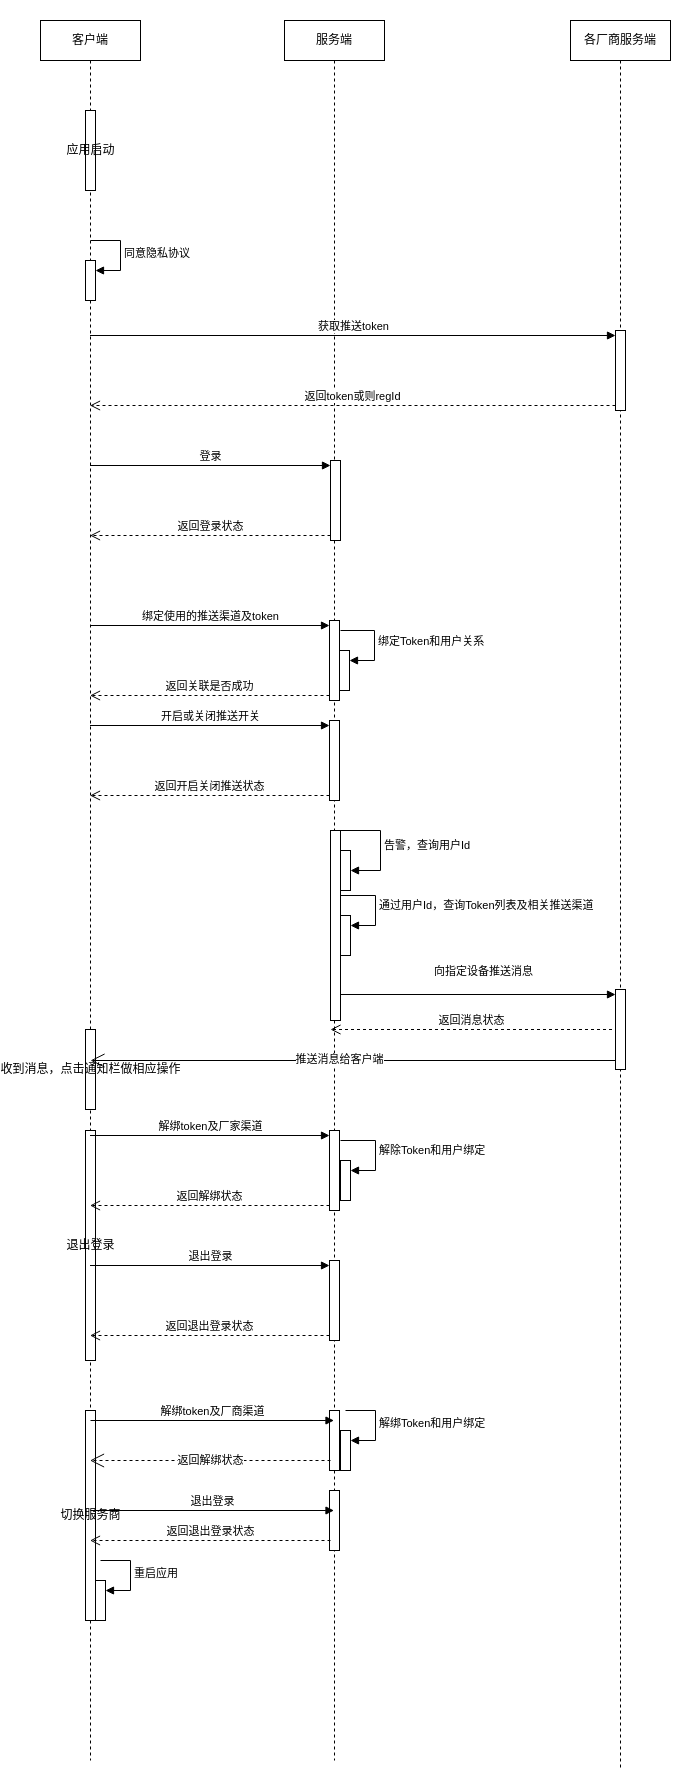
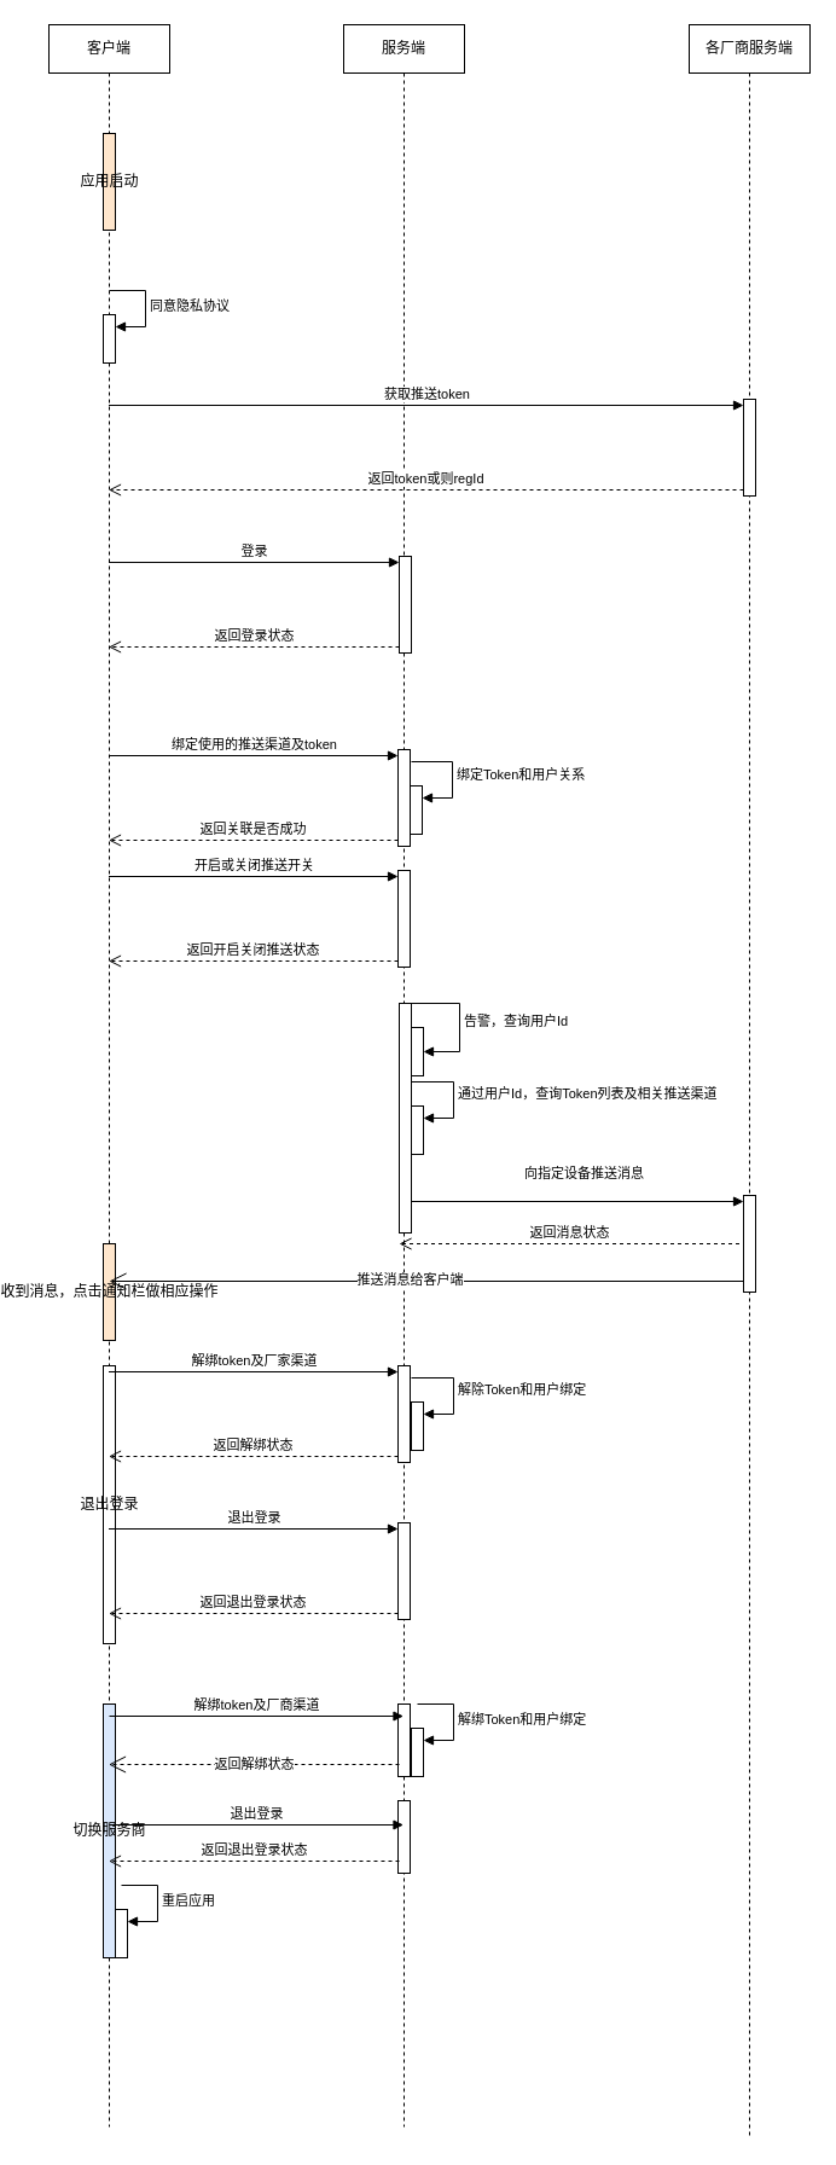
  <mxCell id="0" />
  <mxCell id="1" parent="0" />
  <mxCell id="2" value="客户端" style="shape=umlLifeline;perimeter=lifelinePerimeter;whiteSpace=wrap;html=1;container=1;dropTarget=0;collapsible=0;recursiveResize=0;outlineConnect=0;portConstraint=eastwest;newEdgeStyle={&quot;curved&quot;:0,&quot;rounded&quot;:0};" parent="1" vertex="1"><mxGeometry x="20" y="20" width="100" height="1740" as="geometry" /></mxCell>
- <mxCell id="3" value="应用启动" style="html=1;points=[[0,0,0,0,5],[0,1,0,0,-5],[1,0,0,0,5],[1,1,0,0,-5]];perimeter=orthogonalPerimeter;outlineConnect=0;targetShapes=umlLifeline;portConstraint=eastwest;newEdgeStyle={&quot;curved&quot;:0,&quot;rounded&quot;:0};" parent="2" vertex="1"><mxGeometry x="45" y="90" width="10" height="80" as="geometry" /></mxCell>
+ <mxCell id="3" value="应用启动" style="html=1;points=[[0,0,0,0,5],[0,1,0,0,-5],[1,0,0,0,5],[1,1,0,0,-5]];perimeter=orthogonalPerimeter;outlineConnect=0;targetShapes=umlLifeline;portConstraint=eastwest;newEdgeStyle={&quot;curved&quot;:0,&quot;rounded&quot;:0};fillColor=#ffe6cc;" parent="2" vertex="1"><mxGeometry x="45" y="90" width="10" height="80" as="geometry" /></mxCell>
  <mxCell id="4" value="" style="html=1;points=[[0,0,0,0,5],[0,1,0,0,-5],[1,0,0,0,5],[1,1,0,0,-5]];perimeter=orthogonalPerimeter;outlineConnect=0;targetShapes=umlLifeline;portConstraint=eastwest;newEdgeStyle={&quot;curved&quot;:0,&quot;rounded&quot;:0};" parent="2" vertex="1"><mxGeometry x="45" y="240" width="10" height="40" as="geometry" /></mxCell>
  <mxCell id="5" value="同意隐私协议" style="html=1;align=left;spacingLeft=2;endArrow=block;rounded=0;edgeStyle=orthogonalEdgeStyle;curved=0;rounded=0;" parent="2" target="4" edge="1"><mxGeometry relative="1" as="geometry"><mxPoint x="50" y="220" as="sourcePoint" /><Array as="points"><mxPoint x="80" y="250" /></Array></mxGeometry></mxCell>
- <mxCell id="6" value="收到消息，点击通知栏做相应操作" style="html=1;points=[[0,0,0,0,5],[0,1,0,0,-5],[1,0,0,0,5],[1,1,0,0,-5]];perimeter=orthogonalPerimeter;outlineConnect=0;targetShapes=umlLifeline;portConstraint=eastwest;newEdgeStyle={&quot;curved&quot;:0,&quot;rounded&quot;:0};" parent="2" vertex="1"><mxGeometry x="45" y="1009" width="10" height="80" as="geometry" /></mxCell>
+ <mxCell id="6" value="收到消息，点击通知栏做相应操作" style="html=1;points=[[0,0,0,0,5],[0,1,0,0,-5],[1,0,0,0,5],[1,1,0,0,-5]];perimeter=orthogonalPerimeter;outlineConnect=0;targetShapes=umlLifeline;portConstraint=eastwest;newEdgeStyle={&quot;curved&quot;:0,&quot;rounded&quot;:0};fillColor=#ffe6cc;" parent="2" vertex="1"><mxGeometry x="45" y="1009" width="10" height="80" as="geometry" /></mxCell>
  <mxCell id="7" value="退出登录" style="html=1;points=[[0,0,0,0,5],[0,1,0,0,-5],[1,0,0,0,5],[1,1,0,0,-5]];perimeter=orthogonalPerimeter;outlineConnect=0;targetShapes=umlLifeline;portConstraint=eastwest;newEdgeStyle={&quot;curved&quot;:0,&quot;rounded&quot;:0};" parent="2" vertex="1"><mxGeometry x="45" y="1110" width="10" height="230" as="geometry" /></mxCell>
- <mxCell id="8" value="切换服务商" style="html=1;points=[[0,0,0,0,5],[0,1,0,0,-5],[1,0,0,0,5],[1,1,0,0,-5]];perimeter=orthogonalPerimeter;outlineConnect=0;targetShapes=umlLifeline;portConstraint=eastwest;newEdgeStyle={&quot;curved&quot;:0,&quot;rounded&quot;:0};" parent="2" vertex="1"><mxGeometry x="45" y="1390" width="10" height="210" as="geometry" /></mxCell>
+ <mxCell id="8" value="切换服务商" style="html=1;points=[[0,0,0,0,5],[0,1,0,0,-5],[1,0,0,0,5],[1,1,0,0,-5]];perimeter=orthogonalPerimeter;outlineConnect=0;targetShapes=umlLifeline;portConstraint=eastwest;newEdgeStyle={&quot;curved&quot;:0,&quot;rounded&quot;:0};fillColor=#dae8fc;" parent="2" vertex="1"><mxGeometry x="45" y="1390" width="10" height="210" as="geometry" /></mxCell>
  <mxCell id="9" value="" style="html=1;points=[[0,0,0,0,5],[0,1,0,0,-5],[1,0,0,0,5],[1,1,0,0,-5]];perimeter=orthogonalPerimeter;outlineConnect=0;targetShapes=umlLifeline;portConstraint=eastwest;newEdgeStyle={&quot;curved&quot;:0,&quot;rounded&quot;:0};" parent="2" vertex="1"><mxGeometry x="55" y="1560" width="10" height="40" as="geometry" /></mxCell>
  <mxCell id="10" value="重启应用" style="html=1;align=left;spacingLeft=2;endArrow=block;rounded=0;edgeStyle=orthogonalEdgeStyle;curved=0;rounded=0;" parent="2" target="9" edge="1"><mxGeometry relative="1" as="geometry"><mxPoint x="60" y="1540" as="sourcePoint" /><Array as="points"><mxPoint x="90" y="1570" /></Array></mxGeometry></mxCell>
  <mxCell id="11" value="服务端" style="shape=umlLifeline;perimeter=lifelinePerimeter;whiteSpace=wrap;html=1;container=1;dropTarget=0;collapsible=0;recursiveResize=0;outlineConnect=0;portConstraint=eastwest;newEdgeStyle={&quot;curved&quot;:0,&quot;rounded&quot;:0};" parent="1" vertex="1"><mxGeometry x="264" y="20" width="100" height="1740" as="geometry" /></mxCell>
  <mxCell id="12" value="" style="html=1;points=[[0,0,0,0,5],[0,1,0,0,-5],[1,0,0,0,5],[1,1,0,0,-5]];perimeter=orthogonalPerimeter;outlineConnect=0;targetShapes=umlLifeline;portConstraint=eastwest;newEdgeStyle={&quot;curved&quot;:0,&quot;rounded&quot;:0};" parent="11" vertex="1"><mxGeometry x="45" y="600" width="10" height="80" as="geometry" /></mxCell>
  <mxCell id="13" value="" style="html=1;points=[[0,0,0,0,5],[0,1,0,0,-5],[1,0,0,0,5],[1,1,0,0,-5]];perimeter=orthogonalPerimeter;outlineConnect=0;targetShapes=umlLifeline;portConstraint=eastwest;newEdgeStyle={&quot;curved&quot;:0,&quot;rounded&quot;:0};" parent="11" vertex="1"><mxGeometry x="46" y="810" width="10" height="190" as="geometry" /></mxCell>
  <mxCell id="14" value="" style="html=1;points=[[0,0,0,0,5],[0,1,0,0,-5],[1,0,0,0,5],[1,1,0,0,-5]];perimeter=orthogonalPerimeter;outlineConnect=0;targetShapes=umlLifeline;portConstraint=eastwest;newEdgeStyle={&quot;curved&quot;:0,&quot;rounded&quot;:0};" parent="11" vertex="1"><mxGeometry x="45" y="1110" width="10" height="80" as="geometry" /></mxCell>
  <mxCell id="15" value="" style="html=1;points=[[0,0,0,0,5],[0,1,0,0,-5],[1,0,0,0,5],[1,1,0,0,-5]];perimeter=orthogonalPerimeter;outlineConnect=0;targetShapes=umlLifeline;portConstraint=eastwest;newEdgeStyle={&quot;curved&quot;:0,&quot;rounded&quot;:0};" parent="11" vertex="1"><mxGeometry x="56" y="830" width="10" height="40" as="geometry" /></mxCell>
  <mxCell id="16" value="告警，查询用户Id" style="html=1;align=left;spacingLeft=2;endArrow=block;rounded=0;edgeStyle=orthogonalEdgeStyle;curved=0;rounded=0;" parent="11" source="13" target="15" edge="1"><mxGeometry relative="1" as="geometry"><mxPoint x="66" y="830" as="sourcePoint" /><Array as="points"><mxPoint x="96" y="810" /><mxPoint x="96" y="850" /></Array><mxPoint as="offset" /></mxGeometry></mxCell>
  <mxCell id="17" value="" style="html=1;points=[[0,0,0,0,5],[0,1,0,0,-5],[1,0,0,0,5],[1,1,0,0,-5]];perimeter=orthogonalPerimeter;outlineConnect=0;targetShapes=umlLifeline;portConstraint=eastwest;newEdgeStyle={&quot;curved&quot;:0,&quot;rounded&quot;:0};" parent="11" vertex="1"><mxGeometry x="56" y="895" width="10" height="40" as="geometry" /></mxCell>
  <mxCell id="18" value="通过用户Id，查询Token列表及相关推送渠道" style="html=1;align=left;spacingLeft=2;endArrow=block;rounded=0;edgeStyle=orthogonalEdgeStyle;curved=0;rounded=0;" parent="11" target="17" edge="1"><mxGeometry relative="1" as="geometry"><mxPoint x="56" y="875" as="sourcePoint" /><Array as="points"><mxPoint x="91" y="905" /></Array></mxGeometry></mxCell>
  <mxCell id="19" value="" style="html=1;points=[[0,0,0,0,5],[0,1,0,0,-5],[1,0,0,0,5],[1,1,0,0,-5]];perimeter=orthogonalPerimeter;outlineConnect=0;targetShapes=umlLifeline;portConstraint=eastwest;newEdgeStyle={&quot;curved&quot;:0,&quot;rounded&quot;:0};" parent="11" vertex="1"><mxGeometry x="55" y="630" width="10" height="40" as="geometry" /></mxCell>
  <mxCell id="20" value="绑定Token和用户关系" style="html=1;align=left;spacingLeft=2;endArrow=block;rounded=0;edgeStyle=orthogonalEdgeStyle;curved=0;rounded=0;" parent="11" target="19" edge="1"><mxGeometry relative="1" as="geometry"><mxPoint x="56" y="610" as="sourcePoint" /><Array as="points"><mxPoint x="90" y="640" /></Array></mxGeometry></mxCell>
  <mxCell id="21" value="" style="html=1;points=[[0,0,0,0,5],[0,1,0,0,-5],[1,0,0,0,5],[1,1,0,0,-5]];perimeter=orthogonalPerimeter;outlineConnect=0;targetShapes=umlLifeline;portConstraint=eastwest;newEdgeStyle={&quot;curved&quot;:0,&quot;rounded&quot;:0};" parent="11" vertex="1"><mxGeometry x="56" y="1140" width="10" height="40" as="geometry" /></mxCell>
  <mxCell id="22" value="解除Token和用户绑定" style="html=1;align=left;spacingLeft=2;endArrow=block;rounded=0;edgeStyle=orthogonalEdgeStyle;curved=0;rounded=0;" parent="11" target="21" edge="1"><mxGeometry relative="1" as="geometry"><mxPoint x="56" y="1120" as="sourcePoint" /><Array as="points"><mxPoint x="91" y="1150" /></Array></mxGeometry></mxCell>
  <mxCell id="23" value="" style="html=1;points=[[0,0,0,0,5],[0,1,0,0,-5],[1,0,0,0,5],[1,1,0,0,-5]];perimeter=orthogonalPerimeter;outlineConnect=0;targetShapes=umlLifeline;portConstraint=eastwest;newEdgeStyle={&quot;curved&quot;:0,&quot;rounded&quot;:0};" parent="11" vertex="1"><mxGeometry x="45" y="1240" width="10" height="80" as="geometry" /></mxCell>
  <mxCell id="24" value="" style="html=1;points=[[0,0,0,0,5],[0,1,0,0,-5],[1,0,0,0,5],[1,1,0,0,-5]];perimeter=orthogonalPerimeter;outlineConnect=0;targetShapes=umlLifeline;portConstraint=eastwest;newEdgeStyle={&quot;curved&quot;:0,&quot;rounded&quot;:0};" parent="11" vertex="1"><mxGeometry x="45" y="1390" width="10" height="60" as="geometry" /></mxCell>
  <mxCell id="25" value="" style="html=1;points=[[0,0,0,0,5],[0,1,0,0,-5],[1,0,0,0,5],[1,1,0,0,-5]];perimeter=orthogonalPerimeter;outlineConnect=0;targetShapes=umlLifeline;portConstraint=eastwest;newEdgeStyle={&quot;curved&quot;:0,&quot;rounded&quot;:0};" parent="11" vertex="1"><mxGeometry x="45" y="1470" width="10" height="60" as="geometry" /></mxCell>
  <mxCell id="26" value="" style="html=1;points=[[0,0,0,0,5],[0,1,0,0,-5],[1,0,0,0,5],[1,1,0,0,-5]];perimeter=orthogonalPerimeter;outlineConnect=0;targetShapes=umlLifeline;portConstraint=eastwest;newEdgeStyle={&quot;curved&quot;:0,&quot;rounded&quot;:0};" parent="11" vertex="1"><mxGeometry x="56" y="1410" width="10" height="40" as="geometry" /></mxCell>
  <mxCell id="27" value="解绑Token和用户绑定" style="html=1;align=left;spacingLeft=2;endArrow=block;rounded=0;edgeStyle=orthogonalEdgeStyle;curved=0;rounded=0;" parent="11" target="26" edge="1"><mxGeometry relative="1" as="geometry"><mxPoint x="61" y="1390" as="sourcePoint" /><Array as="points"><mxPoint x="91" y="1420" /></Array></mxGeometry></mxCell>
  <mxCell id="28" value="" style="html=1;points=[[0,0,0,0,5],[0,1,0,0,-5],[1,0,0,0,5],[1,1,0,0,-5]];perimeter=orthogonalPerimeter;outlineConnect=0;targetShapes=umlLifeline;portConstraint=eastwest;newEdgeStyle={&quot;curved&quot;:0,&quot;rounded&quot;:0};" parent="11" vertex="1"><mxGeometry x="45" y="700" width="10" height="80" as="geometry" /></mxCell>
  <mxCell id="29" value="开启或关闭推送开关" style="html=1;verticalAlign=bottom;endArrow=block;curved=0;rounded=0;entryX=0;entryY=0;entryDx=0;entryDy=5;" parent="11" target="28" edge="1"><mxGeometry relative="1" as="geometry"><mxPoint x="-194.5" y="705" as="sourcePoint" /></mxGeometry></mxCell>
  <mxCell id="30" value="返回开启关闭推送状态" style="html=1;verticalAlign=bottom;endArrow=open;dashed=1;endSize=8;curved=0;rounded=0;exitX=0;exitY=1;exitDx=0;exitDy=-5;" parent="11" source="28" edge="1"><mxGeometry x="0.002" relative="1" as="geometry"><mxPoint x="-194.5" y="775" as="targetPoint" /><mxPoint as="offset" /></mxGeometry></mxCell>
  <mxCell id="31" value="各厂商服务端" style="shape=umlLifeline;perimeter=lifelinePerimeter;whiteSpace=wrap;html=1;container=1;dropTarget=0;collapsible=0;recursiveResize=0;outlineConnect=0;portConstraint=eastwest;newEdgeStyle={&quot;curved&quot;:0,&quot;rounded&quot;:0};" parent="1" vertex="1"><mxGeometry x="550" y="20" width="100" height="1750" as="geometry" /></mxCell>
  <mxCell id="32" value="" style="html=1;points=[[0,0,0,0,5],[0,1,0,0,-5],[1,0,0,0,5],[1,1,0,0,-5]];perimeter=orthogonalPerimeter;outlineConnect=0;targetShapes=umlLifeline;portConstraint=eastwest;newEdgeStyle={&quot;curved&quot;:0,&quot;rounded&quot;:0};" parent="31" vertex="1"><mxGeometry x="45" y="310" width="10" height="80" as="geometry" /></mxCell>
  <mxCell id="33" value="" style="html=1;points=[[0,0,0,0,5],[0,1,0,0,-5],[1,0,0,0,5],[1,1,0,0,-5]];perimeter=orthogonalPerimeter;outlineConnect=0;targetShapes=umlLifeline;portConstraint=eastwest;newEdgeStyle={&quot;curved&quot;:0,&quot;rounded&quot;:0};" parent="31" vertex="1"><mxGeometry x="45" y="969" width="10" height="80" as="geometry" /></mxCell>
  <mxCell id="34" value="获取推送token" style="html=1;verticalAlign=bottom;endArrow=block;curved=0;rounded=0;entryX=0;entryY=0;entryDx=0;entryDy=5;" parent="1" target="32" edge="1"><mxGeometry relative="1" as="geometry"><mxPoint x="69.5" y="335" as="sourcePoint" /></mxGeometry></mxCell>
  <mxCell id="35" value="返回token或则regId" style="html=1;verticalAlign=bottom;endArrow=open;dashed=1;endSize=8;curved=0;rounded=0;exitX=0;exitY=1;exitDx=0;exitDy=-5;" parent="1" source="32" edge="1"><mxGeometry relative="1" as="geometry"><mxPoint x="69.5" y="405" as="targetPoint" /></mxGeometry></mxCell>
  <mxCell id="36" value="绑定使用的推送渠道及token" style="html=1;verticalAlign=bottom;endArrow=block;curved=0;rounded=0;entryX=0;entryY=0;entryDx=0;entryDy=5;" parent="1" source="2" target="12" edge="1"><mxGeometry relative="1" as="geometry"><mxPoint x="239" y="625" as="sourcePoint" /></mxGeometry></mxCell>
  <mxCell id="37" value="返回关联是否成功" style="html=1;verticalAlign=bottom;endArrow=open;dashed=1;endSize=8;curved=0;rounded=0;exitX=0;exitY=1;exitDx=0;exitDy=-5;" parent="1" source="12" target="2" edge="1"><mxGeometry relative="1" as="geometry"><mxPoint x="239" y="695" as="targetPoint" /></mxGeometry></mxCell>
  <mxCell id="38" value="向指定设备推送消息" style="html=1;verticalAlign=bottom;endArrow=block;curved=0;rounded=0;entryX=0;entryY=0;entryDx=0;entryDy=5;" parent="1" source="13" target="33" edge="1"><mxGeometry x="0.041" y="14" relative="1" as="geometry"><mxPoint x="330" y="994" as="sourcePoint" /><mxPoint as="offset" /></mxGeometry></mxCell>
  <mxCell id="39" value="返回消息状态" style="html=1;verticalAlign=bottom;endArrow=open;dashed=1;endSize=8;curved=0;rounded=0;exitX=0;exitY=1;exitDx=0;exitDy=-5;" parent="1" edge="1"><mxGeometry relative="1" as="geometry"><mxPoint x="310" y="1029" as="targetPoint" /><mxPoint x="591.5" y="1029" as="sourcePoint" /></mxGeometry></mxCell>
  <mxCell id="40" value="解绑token及厂家渠道" style="html=1;verticalAlign=bottom;endArrow=block;curved=0;rounded=0;entryX=0;entryY=0;entryDx=0;entryDy=5;" parent="1" source="2" target="14" edge="1"><mxGeometry relative="1" as="geometry"><mxPoint x="240" y="1065" as="sourcePoint" /></mxGeometry></mxCell>
  <mxCell id="41" value="返回解绑状态" style="html=1;verticalAlign=bottom;endArrow=open;dashed=1;endSize=8;curved=0;rounded=0;exitX=0;exitY=1;exitDx=0;exitDy=-5;" parent="1" source="14" target="2" edge="1"><mxGeometry relative="1" as="geometry"><mxPoint x="240" y="1135" as="targetPoint" /></mxGeometry></mxCell>
  <mxCell id="42" value="" style="html=1;points=[[0,0,0,0,5],[0,1,0,0,-5],[1,0,0,0,5],[1,1,0,0,-5]];perimeter=orthogonalPerimeter;outlineConnect=0;targetShapes=umlLifeline;portConstraint=eastwest;newEdgeStyle={&quot;curved&quot;:0,&quot;rounded&quot;:0};" parent="1" vertex="1"><mxGeometry x="310" y="460" width="10" height="80" as="geometry" /></mxCell>
  <mxCell id="43" value="登录" style="html=1;verticalAlign=bottom;endArrow=block;curved=0;rounded=0;entryX=0;entryY=0;entryDx=0;entryDy=5;" parent="1" target="42" edge="1"><mxGeometry relative="1" as="geometry"><mxPoint x="69.5" y="465" as="sourcePoint" /></mxGeometry></mxCell>
  <mxCell id="44" value="返回登录状态" style="html=1;verticalAlign=bottom;endArrow=open;dashed=1;endSize=8;curved=0;rounded=0;exitX=0;exitY=1;exitDx=0;exitDy=-5;" parent="1" source="42" edge="1"><mxGeometry relative="1" as="geometry"><mxPoint x="69.5" y="535" as="targetPoint" /></mxGeometry></mxCell>
  <mxCell id="45" value="" style="endArrow=open;endFill=1;endSize=12;html=1;rounded=0;" parent="1" source="33" edge="1"><mxGeometry width="160" relative="1" as="geometry"><mxPoint x="590" y="1060" as="sourcePoint" /><mxPoint x="70" y="1060" as="targetPoint" /></mxGeometry></mxCell>
  <mxCell id="46" value="推送消息给客户端" style="edgeLabel;html=1;align=center;verticalAlign=middle;resizable=0;points=[];" parent="45" vertex="1" connectable="0"><mxGeometry x="0.056" y="-2" relative="1" as="geometry"><mxPoint as="offset" /></mxGeometry></mxCell>
  <mxCell id="47" value="退出登录" style="html=1;verticalAlign=bottom;endArrow=block;curved=0;rounded=0;entryX=0;entryY=0;entryDx=0;entryDy=5;" parent="1" source="2" target="23" edge="1"><mxGeometry relative="1" as="geometry"><mxPoint x="239" y="1265" as="sourcePoint" /></mxGeometry></mxCell>
  <mxCell id="48" value="返回退出登录状态" style="html=1;verticalAlign=bottom;endArrow=open;dashed=1;endSize=8;curved=0;rounded=0;exitX=0;exitY=1;exitDx=0;exitDy=-5;" parent="1" source="23" target="2" edge="1"><mxGeometry relative="1" as="geometry"><mxPoint x="239" y="1335" as="targetPoint" /></mxGeometry></mxCell>
  <mxCell id="49" value="解绑token及厂商渠道" style="html=1;verticalAlign=bottom;endArrow=block;curved=0;rounded=0;" parent="1" target="11" edge="1"><mxGeometry width="80" relative="1" as="geometry"><mxPoint x="70" y="1420" as="sourcePoint" /><mxPoint x="150" y="1420" as="targetPoint" /></mxGeometry></mxCell>
  <mxCell id="50" value="返回解绑状态" style="endArrow=open;endSize=12;dashed=1;html=1;rounded=0;" parent="1" target="2" edge="1"><mxGeometry width="160" relative="1" as="geometry"><mxPoint x="310" y="1460" as="sourcePoint" /><mxPoint x="99.5" y="1460" as="targetPoint" /></mxGeometry></mxCell>
  <mxCell id="51" value="退出登录" style="html=1;verticalAlign=bottom;endArrow=block;curved=0;rounded=0;" parent="1" target="11" edge="1"><mxGeometry width="80" relative="1" as="geometry"><mxPoint x="70" y="1510" as="sourcePoint" /><mxPoint x="150" y="1510" as="targetPoint" /></mxGeometry></mxCell>
  <mxCell id="52" value="返回退出登录状态" style="html=1;verticalAlign=bottom;endArrow=open;dashed=1;endSize=8;curved=0;rounded=0;" parent="1" target="2" edge="1"><mxGeometry relative="1" as="geometry"><mxPoint x="310" y="1540" as="sourcePoint" /><mxPoint x="230" y="1540" as="targetPoint" /></mxGeometry></mxCell>
